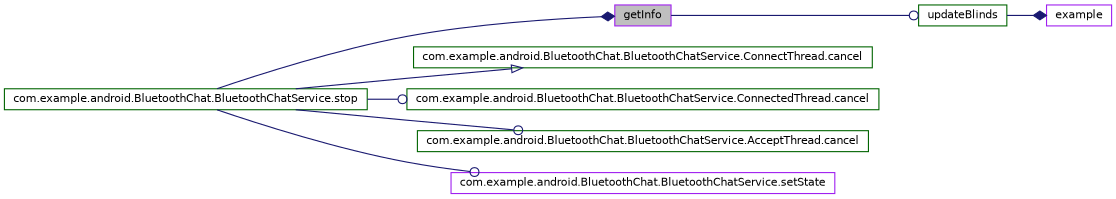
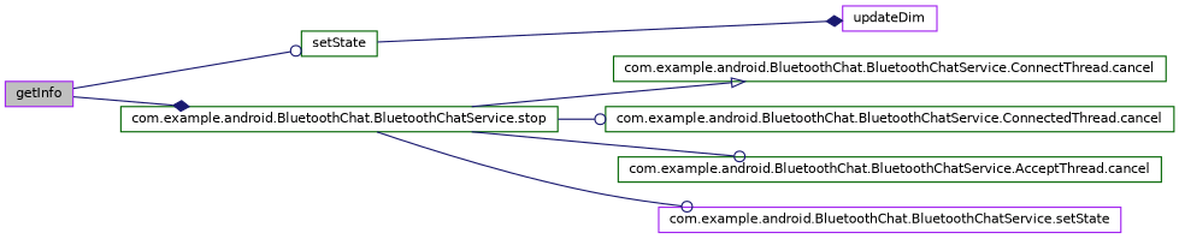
  digraph {
    rankdir=LR
    node [color=darkgreen fillcolor=white fontname=Helvetica fontsize=10 shape=record style=filled]
    edge [arrowhead=odot color=midnightblue fontname=Helvetica fontsize=10 labelfontname=Helvetica labelfontsize=10 style=solid]
    n1 [color=purple fillcolor=grey75 fontcolor=black height=0.2 label=getInfo width=0.4]
-   n2 [height=0.2 label=updateBlinds width=0.4]
+   n2 [height=0.2 label=setState width=0.4]
    n3 [height=0.2 label="com.example.android.BluetoothChat.BluetoothChatService.stop" width=0.4]
-   n4 [color=purple height=0.2 label=example width=0.4]
+   n4 [color=purple height=0.2 label=updateDim width=0.4]
    n5 [height=0.2 label="com.example.android.BluetoothChat.BluetoothChatService.ConnectThread.cancel" width=0.4]
    n6 [height=0.2 label="com.example.android.BluetoothChat.BluetoothChatService.ConnectedThread.cancel" width=0.4]
    n7 [height=0.2 label="com.example.android.BluetoothChat.BluetoothChatService.AcceptThread.cancel" width=0.4]
    n8 [color=purple height=0.2 label="com.example.android.BluetoothChat.BluetoothChatService.setState" width=0.4]
    n1 -> n2
-   n3 -> n1 [arrowhead=diamond]
+   n1 -> n3 [arrowhead=diamond]
    n2 -> n4 [arrowhead=diamond]
    n3 -> n5 [arrowhead=onormal]
    n3 -> n6
    n3 -> n7
    n3 -> n8
  }
